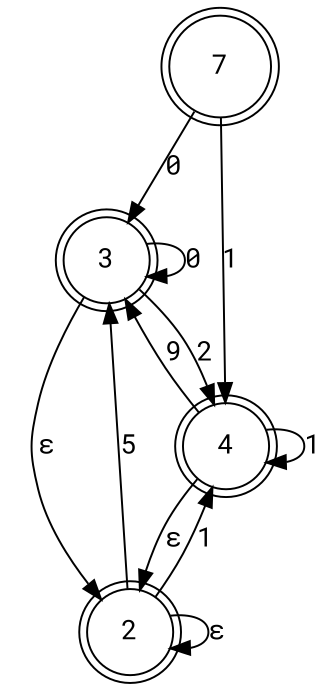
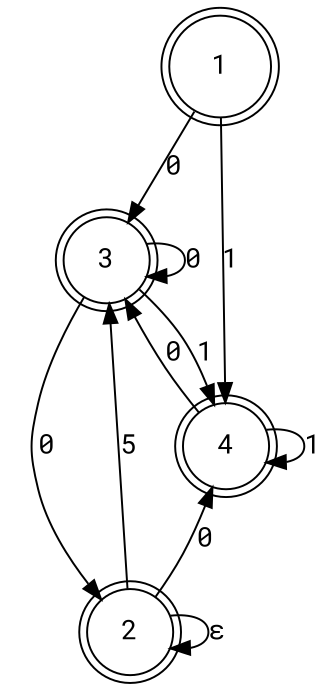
  digraph {
    fontname="Roboto Mono"
    rankdir=TB
    node [fontname="Roboto Mono" shape=doublecircle]
    edge [fontname="Roboto Mono"]
    fake [style=invisible shape=""]
-   1 [label=7]
+   1
    3
    4
    2
    1 -> 3 [label=0]
    1 -> 4 [label=1]
    3 -> 3 [label=0]
-   3 -> 4 [label=2]
-   3 -> 2 [label="ε"]
-   4 -> 3 [label=9]
+   3 -> 4 [label=1]
+   3 -> 2 [label=0]
+   4 -> 3 [label=0]
    4 -> 4 [label=1]
-   4 -> 2 [label="ε"]
    2 -> 3 [label=5]
-   2 -> 4 [label=1]
+   2 -> 4 [label=0]
    2 -> 2 [label="ε"]
  }
